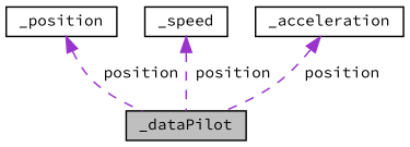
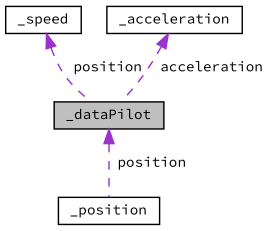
  digraph {
    fontname="Source Code Pro"
    node [color=black fillcolor=white fontname="Source Code Pro" fontsize=10 shape=record style=filled]
    edge [color=darkorchid3 dir=back fontname="Source Code Pro" fontsize=10 labelfontname=Helvetica labelfontsize=10 style=dashed]
    n1 [fillcolor=grey75 fontcolor=black height=0.2 label=_dataPilot width=0.4]
    n2 [height=0.2 label=_position width=0.4]
    n3 [height=0.2 label=_speed width=0.4]
    n4 [height=0.2 label=_acceleration width=0.4]
-   n2 -> n1 [label=" position"]
+   n1 -> n2 [label=" position"]
    n3 -> n1 [label=" position"]
-   n4 -> n1 [label=" position"]
+   n4 -> n1 [label=" acceleration"]
  }
